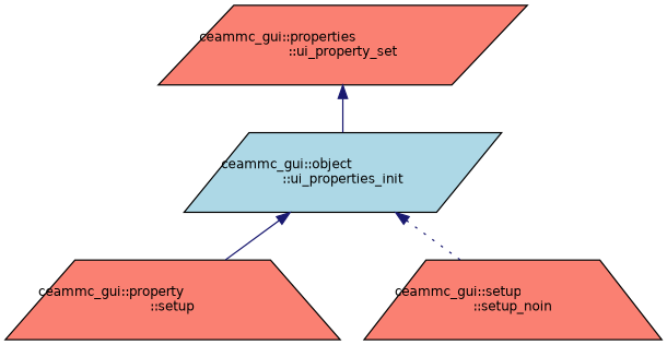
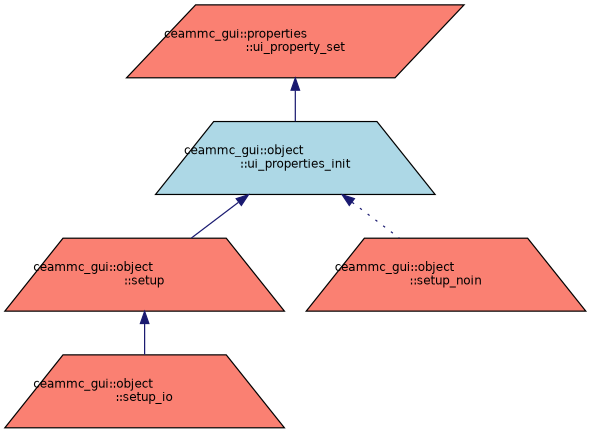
  digraph {
    rankdir=TB
    node [color=black fillcolor=salmon fontname=Helvetica fontsize=10 shape=trapezium style=filled]
    edge [color=midnightblue dir=back fontname=Helvetica fontsize=10 labelfontname=Helvetica labelfontsize=10 style=solid]
    n1 [fontcolor=black height=0.2 label="ceammc_gui::properties\l::ui_property_set" shape=parallelogram width=0.4]
-   n2 [fillcolor=lightblue height=0.2 label="ceammc_gui::object\l::ui_properties_init" shape=parallelogram width=0.4]
-   n3 [height=0.2 label="ceammc_gui::property\l::setup" width=0.4]
-   n4 [height=0.2 label="ceammc_gui::setup\l::setup_noin" width=0.4]
+   n2 [fillcolor=lightblue height=0.2 label="ceammc_gui::object\l::ui_properties_init" width=0.4]
+   n3 [height=0.2 label="ceammc_gui::object\l::setup" width=0.4]
+   n4 [height=0.2 label="ceammc_gui::object\l::setup_noin" width=0.4]
+   n5 [height=0.2 label="ceammc_gui::object\l::setup_io" width=0.4]
    n1 -> n2
    n2 -> n3
    n2 -> n4 [style=dotted]
+   n3 -> n5
  }
